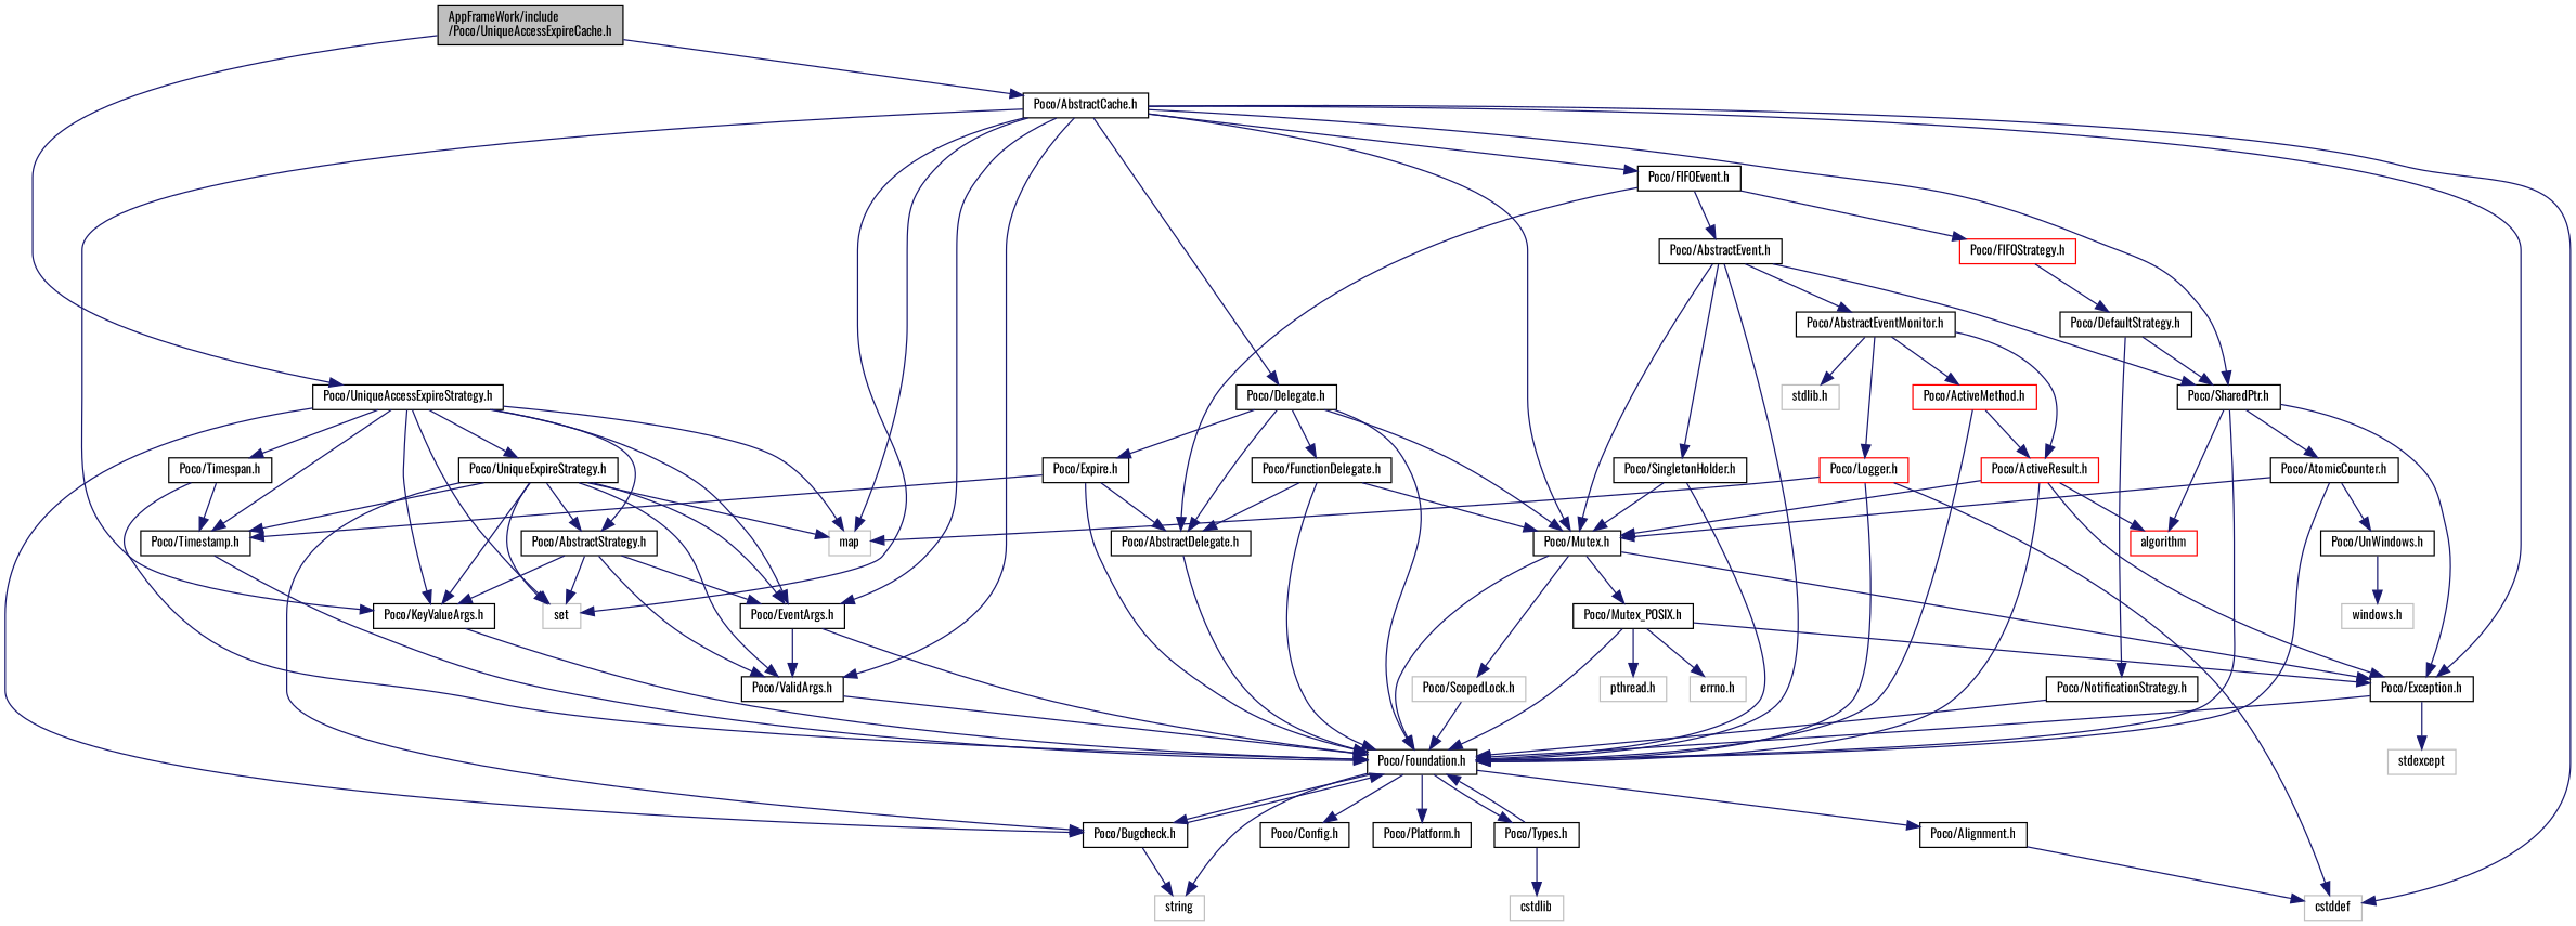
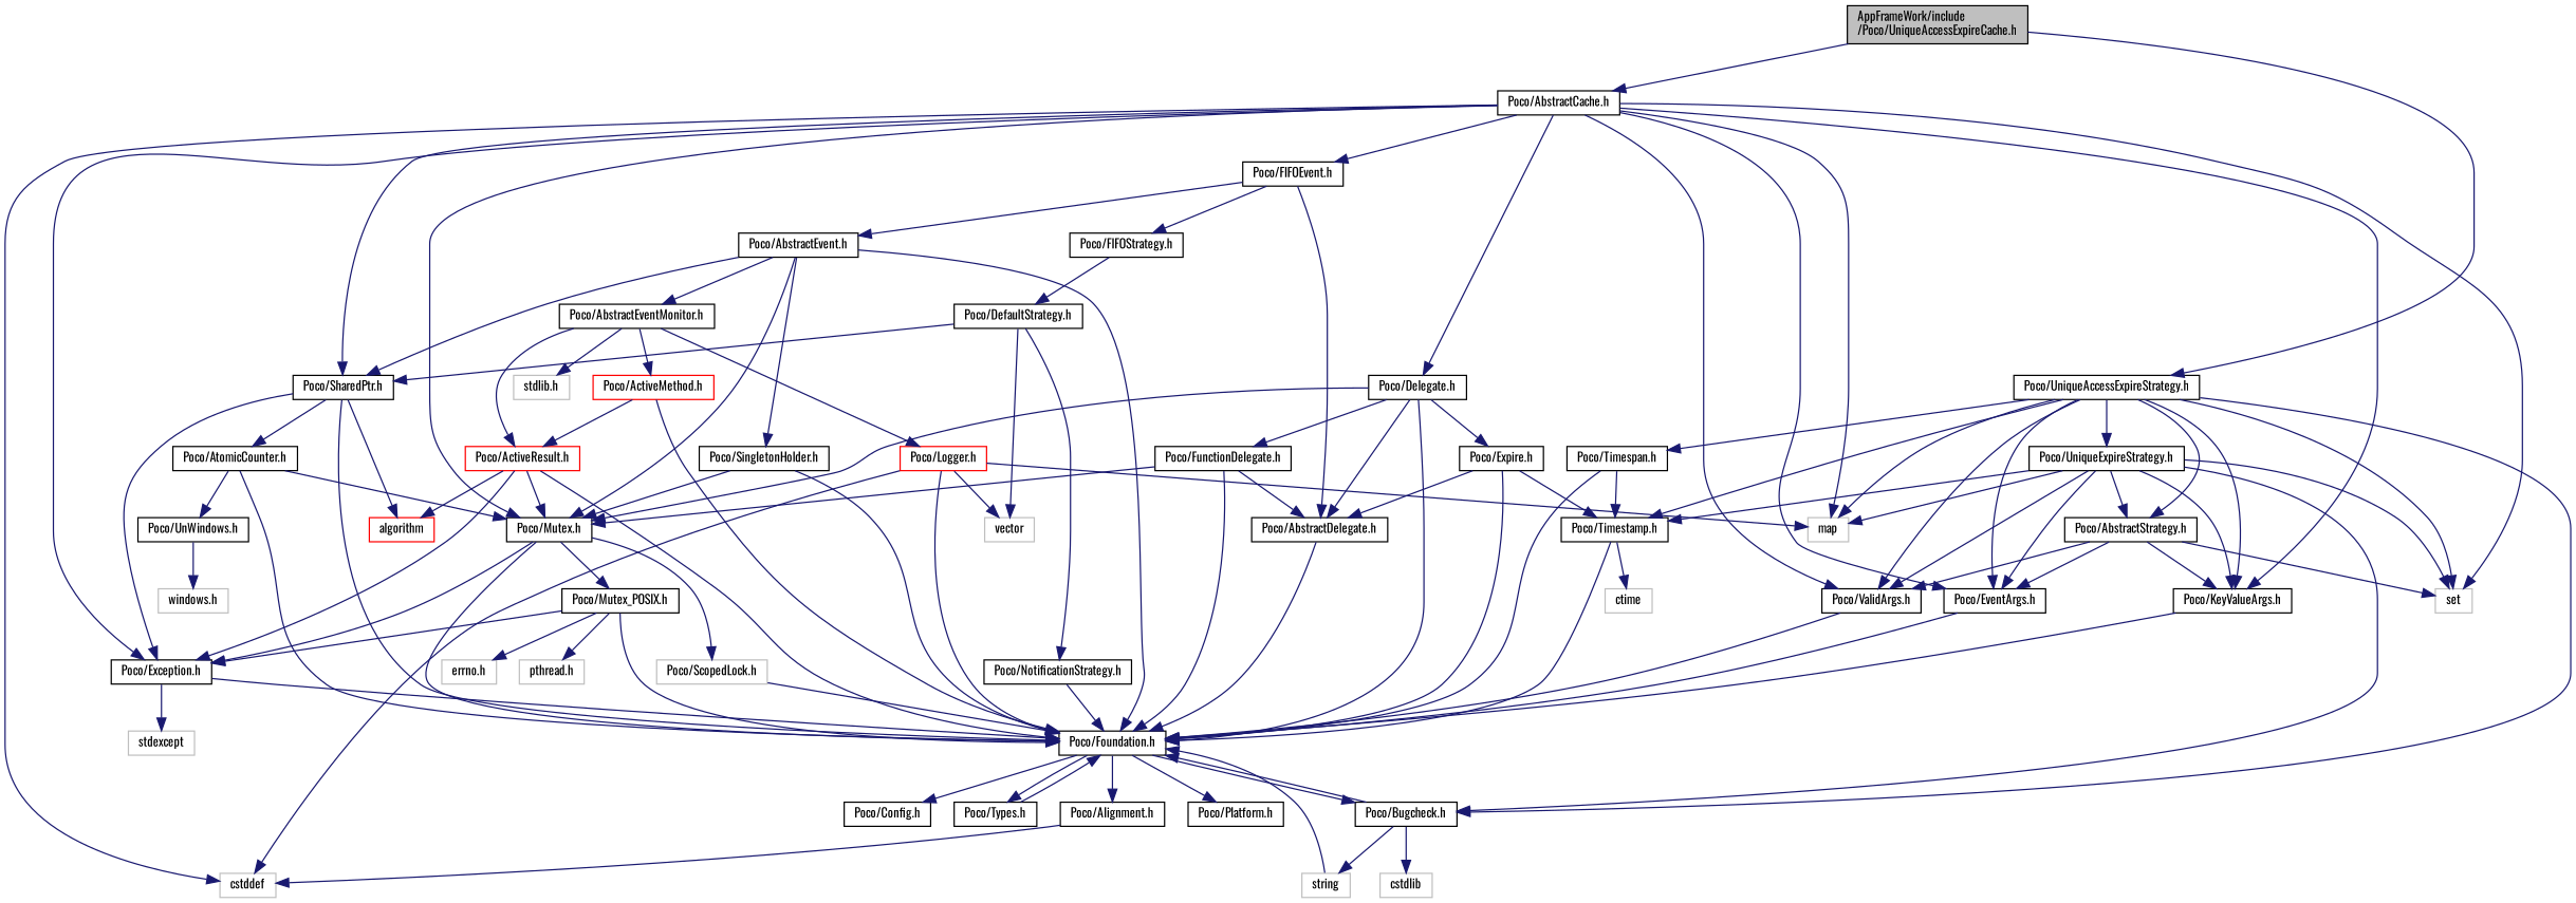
  digraph {
    fontname=Oswald
    node [color=black fillcolor=white fontname=Oswald fontsize=10 shape=record style=filled]
    edge [color=midnightblue fontname=Oswald fontsize=10 labelfontname=Helvetica labelfontsize=10 style=solid]
    n1 [fillcolor=grey75 fontcolor=black height=0.2 label="AppFrameWork/include\l/Poco/UniqueAccessExpireCache.h" width=0.4]
    n2 [height=0.2 label="Poco/AbstractCache.h" width=0.4]
    n3 [height=0.2 label="Poco/UniqueAccessExpireStrategy.h" width=0.4]
    n4 [height=0.2 label="Poco/KeyValueArgs.h" width=0.4]
    n5 [color=grey75 height=0.2 label=cstddef width=0.4]
    n6 [height=0.2 label="Poco/ValidArgs.h" width=0.4]
    n7 [height=0.2 label="Poco/Mutex.h" width=0.4]
    n8 [height=0.2 label="Poco/Exception.h" width=0.4]
    n9 [height=0.2 label="Poco/FIFOEvent.h" width=0.4]
    n10 [height=0.2 label="Poco/SharedPtr.h" width=0.4]
    n11 [color=grey75 height=0.2 label=map width=0.4]
    n12 [height=0.2 label="Poco/EventArgs.h" width=0.4]
    n13 [height=0.2 label="Poco/Delegate.h" width=0.4]
    n14 [color=grey75 height=0.2 label=set width=0.4]
    n15 [height=0.2 label="Poco/Bugcheck.h" width=0.4]
    n16 [height=0.2 label="Poco/Timestamp.h" width=0.4]
    n17 [height=0.2 label="Poco/AbstractStrategy.h" width=0.4]
    n18 [height=0.2 label="Poco/Timespan.h" width=0.4]
    n19 [height=0.2 label="Poco/UniqueExpireStrategy.h" width=0.4]
    n20 [height=0.2 label="Poco/Foundation.h" width=0.4]
    n21 [color=grey75 height=0.2 label="Poco/ScopedLock.h" width=0.4]
    n22 [height=0.2 label="Poco/Mutex_POSIX.h" width=0.4]
    n23 [color=grey75 height=0.2 label=stdexcept width=0.4]
    n24 [height=0.2 label="Poco/AbstractEvent.h" width=0.4]
-   n25 [color=red height=0.2 label="Poco/FIFOStrategy.h" width=0.4]
+   n25 [height=0.2 label="Poco/FIFOStrategy.h" width=0.4]
    n26 [height=0.2 label="Poco/AbstractDelegate.h" width=0.4]
    n27 [height=0.2 label="Poco/AtomicCounter.h" width=0.4]
    n28 [color=red height=0.2 label=algorithm width=0.4]
    n29 [height=0.2 label="Poco/FunctionDelegate.h" width=0.4]
    n30 [height=0.2 label="Poco/Expire.h" width=0.4]
    n31 [height=0.2 label="Poco/Config.h" width=0.4]
    n32 [height=0.2 label="Poco/Platform.h" width=0.4]
    n33 [height=0.2 label="Poco/Alignment.h" width=0.4]
    n34 [color=grey75 height=0.2 label=string width=0.4]
    n35 [height=0.2 label="Poco/Types.h" width=0.4]
    n36 [color=grey75 height=0.2 label=cstdlib width=0.4]
    n37 [color=grey75 height=0.2 label="pthread.h" width=0.4]
    n38 [color=grey75 height=0.2 label="errno.h" width=0.4]
    n39 [height=0.2 label="Poco/SingletonHolder.h" width=0.4]
    n40 [height=0.2 label="Poco/AbstractEventMonitor.h" width=0.4]
    n41 [height=0.2 label="Poco/DefaultStrategy.h" width=0.4]
    n42 [color=red height=0.2 label="Poco/ActiveResult.h" width=0.4]
    n43 [color=red height=0.2 label="Poco/ActiveMethod.h" width=0.4]
    n44 [color=red height=0.2 label="Poco/Logger.h" width=0.4]
    n45 [color=grey75 height=0.2 label="stdlib.h" width=0.4]
    n46 [height=0.2 label="Poco/UnWindows.h" width=0.4]
    n47 [color=grey75 height=0.2 label="windows.h" width=0.4]
+   n48 [color=grey75 height=0.2 label=vector width=0.4]
    n49 [height=0.2 label="Poco/NotificationStrategy.h" width=0.4]
+   n50 [color=grey75 height=0.2 label=ctime width=0.4]
    n1 -> n2
    n1 -> n3
    n2 -> n4
    n2 -> n5
    n2 -> n6
    n2 -> n7
    n2 -> n8
    n2 -> n9
    n2 -> n10
    n2 -> n11
    n2 -> n12
    n2 -> n13
    n2 -> n14
    n3 -> n4
-   n12 -> n6
+   n3 -> n6
    n3 -> n11
    n3 -> n12
    n3 -> n14
    n3 -> n15
    n3 -> n16
    n3 -> n17
    n3 -> n18
    n3 -> n19
    n4 -> n20
    n6 -> n20
    n7 -> n8
    n7 -> n20
    n7 -> n21
    n7 -> n22
    n8 -> n20
    n8 -> n23
    n9 -> n24
    n9 -> n25
    n9 -> n26
    n10 -> n8
    n10 -> n20
    n10 -> n27
    n10 -> n28
    n12 -> n20
    n13 -> n7
    n13 -> n20
    n13 -> n26
    n13 -> n29
    n13 -> n30
    n15 -> n20
    n15 -> n34
-   n35 -> n36
+   n15 -> n36
    n16 -> n20
+   n16 -> n50
    n17 -> n4
    n17 -> n6
    n17 -> n12
    n17 -> n14
    n18 -> n16
    n18 -> n20
    n19 -> n4
    n19 -> n6
    n19 -> n11
    n19 -> n12
    n19 -> n14
    n19 -> n15
    n19 -> n16
    n19 -> n17
    n20 -> n15
    n20 -> n31
    n20 -> n32
    n20 -> n33
-   n20 -> n34
+   n34 -> n20
    n20 -> n35
    n21 -> n20
    n22 -> n8
    n22 -> n20
    n22 -> n37
    n22 -> n38
    n24 -> n7
    n24 -> n10
    n24 -> n20
    n24 -> n39
    n24 -> n40
    n25 -> n41
    n26 -> n20
    n27 -> n7
    n27 -> n20
    n27 -> n46
    n29 -> n7
    n29 -> n20
    n29 -> n26
    n30 -> n16
    n30 -> n20
    n30 -> n26
    n33 -> n5
    n35 -> n20
    n39 -> n7
    n39 -> n20
    n40 -> n42
    n40 -> n43
    n40 -> n44
    n40 -> n45
    n41 -> n10
+   n41 -> n48
    n41 -> n49
    n42 -> n7
    n42 -> n8
    n42 -> n20
    n42 -> n28
    n43 -> n20
    n43 -> n42
    n44 -> n5
    n44 -> n11
    n44 -> n20
+   n44 -> n48
    n46 -> n47
    n49 -> n20
  }
